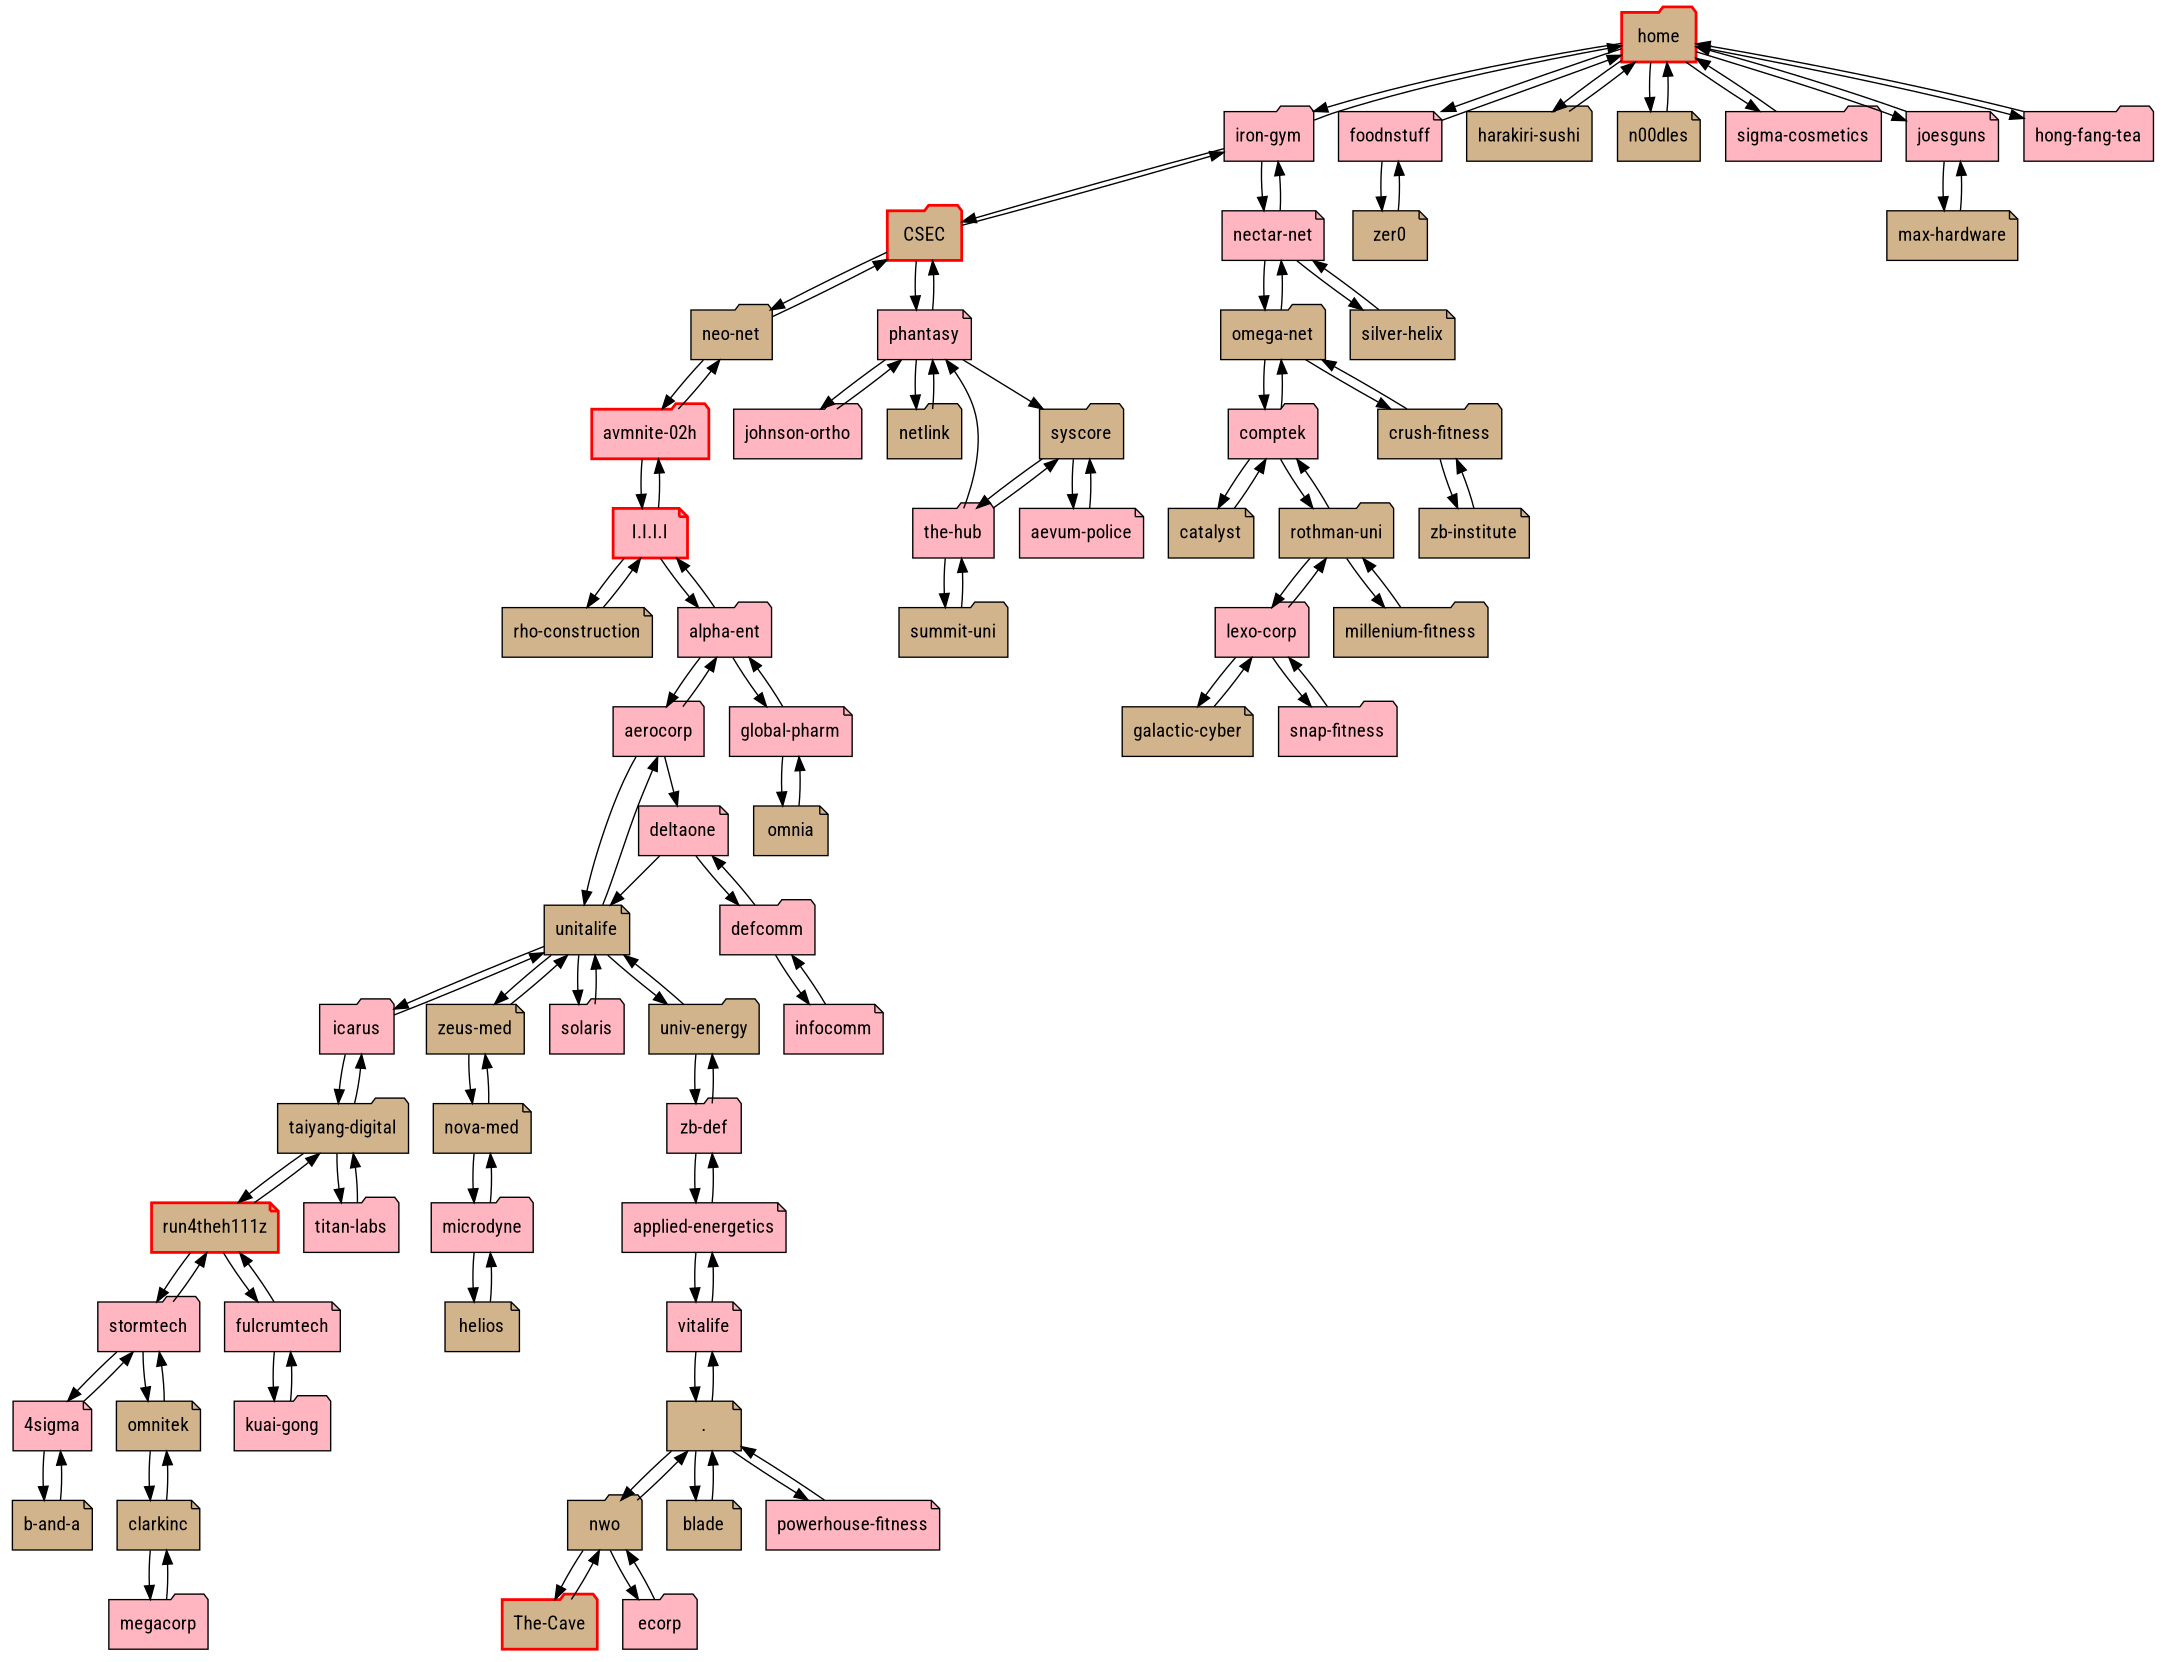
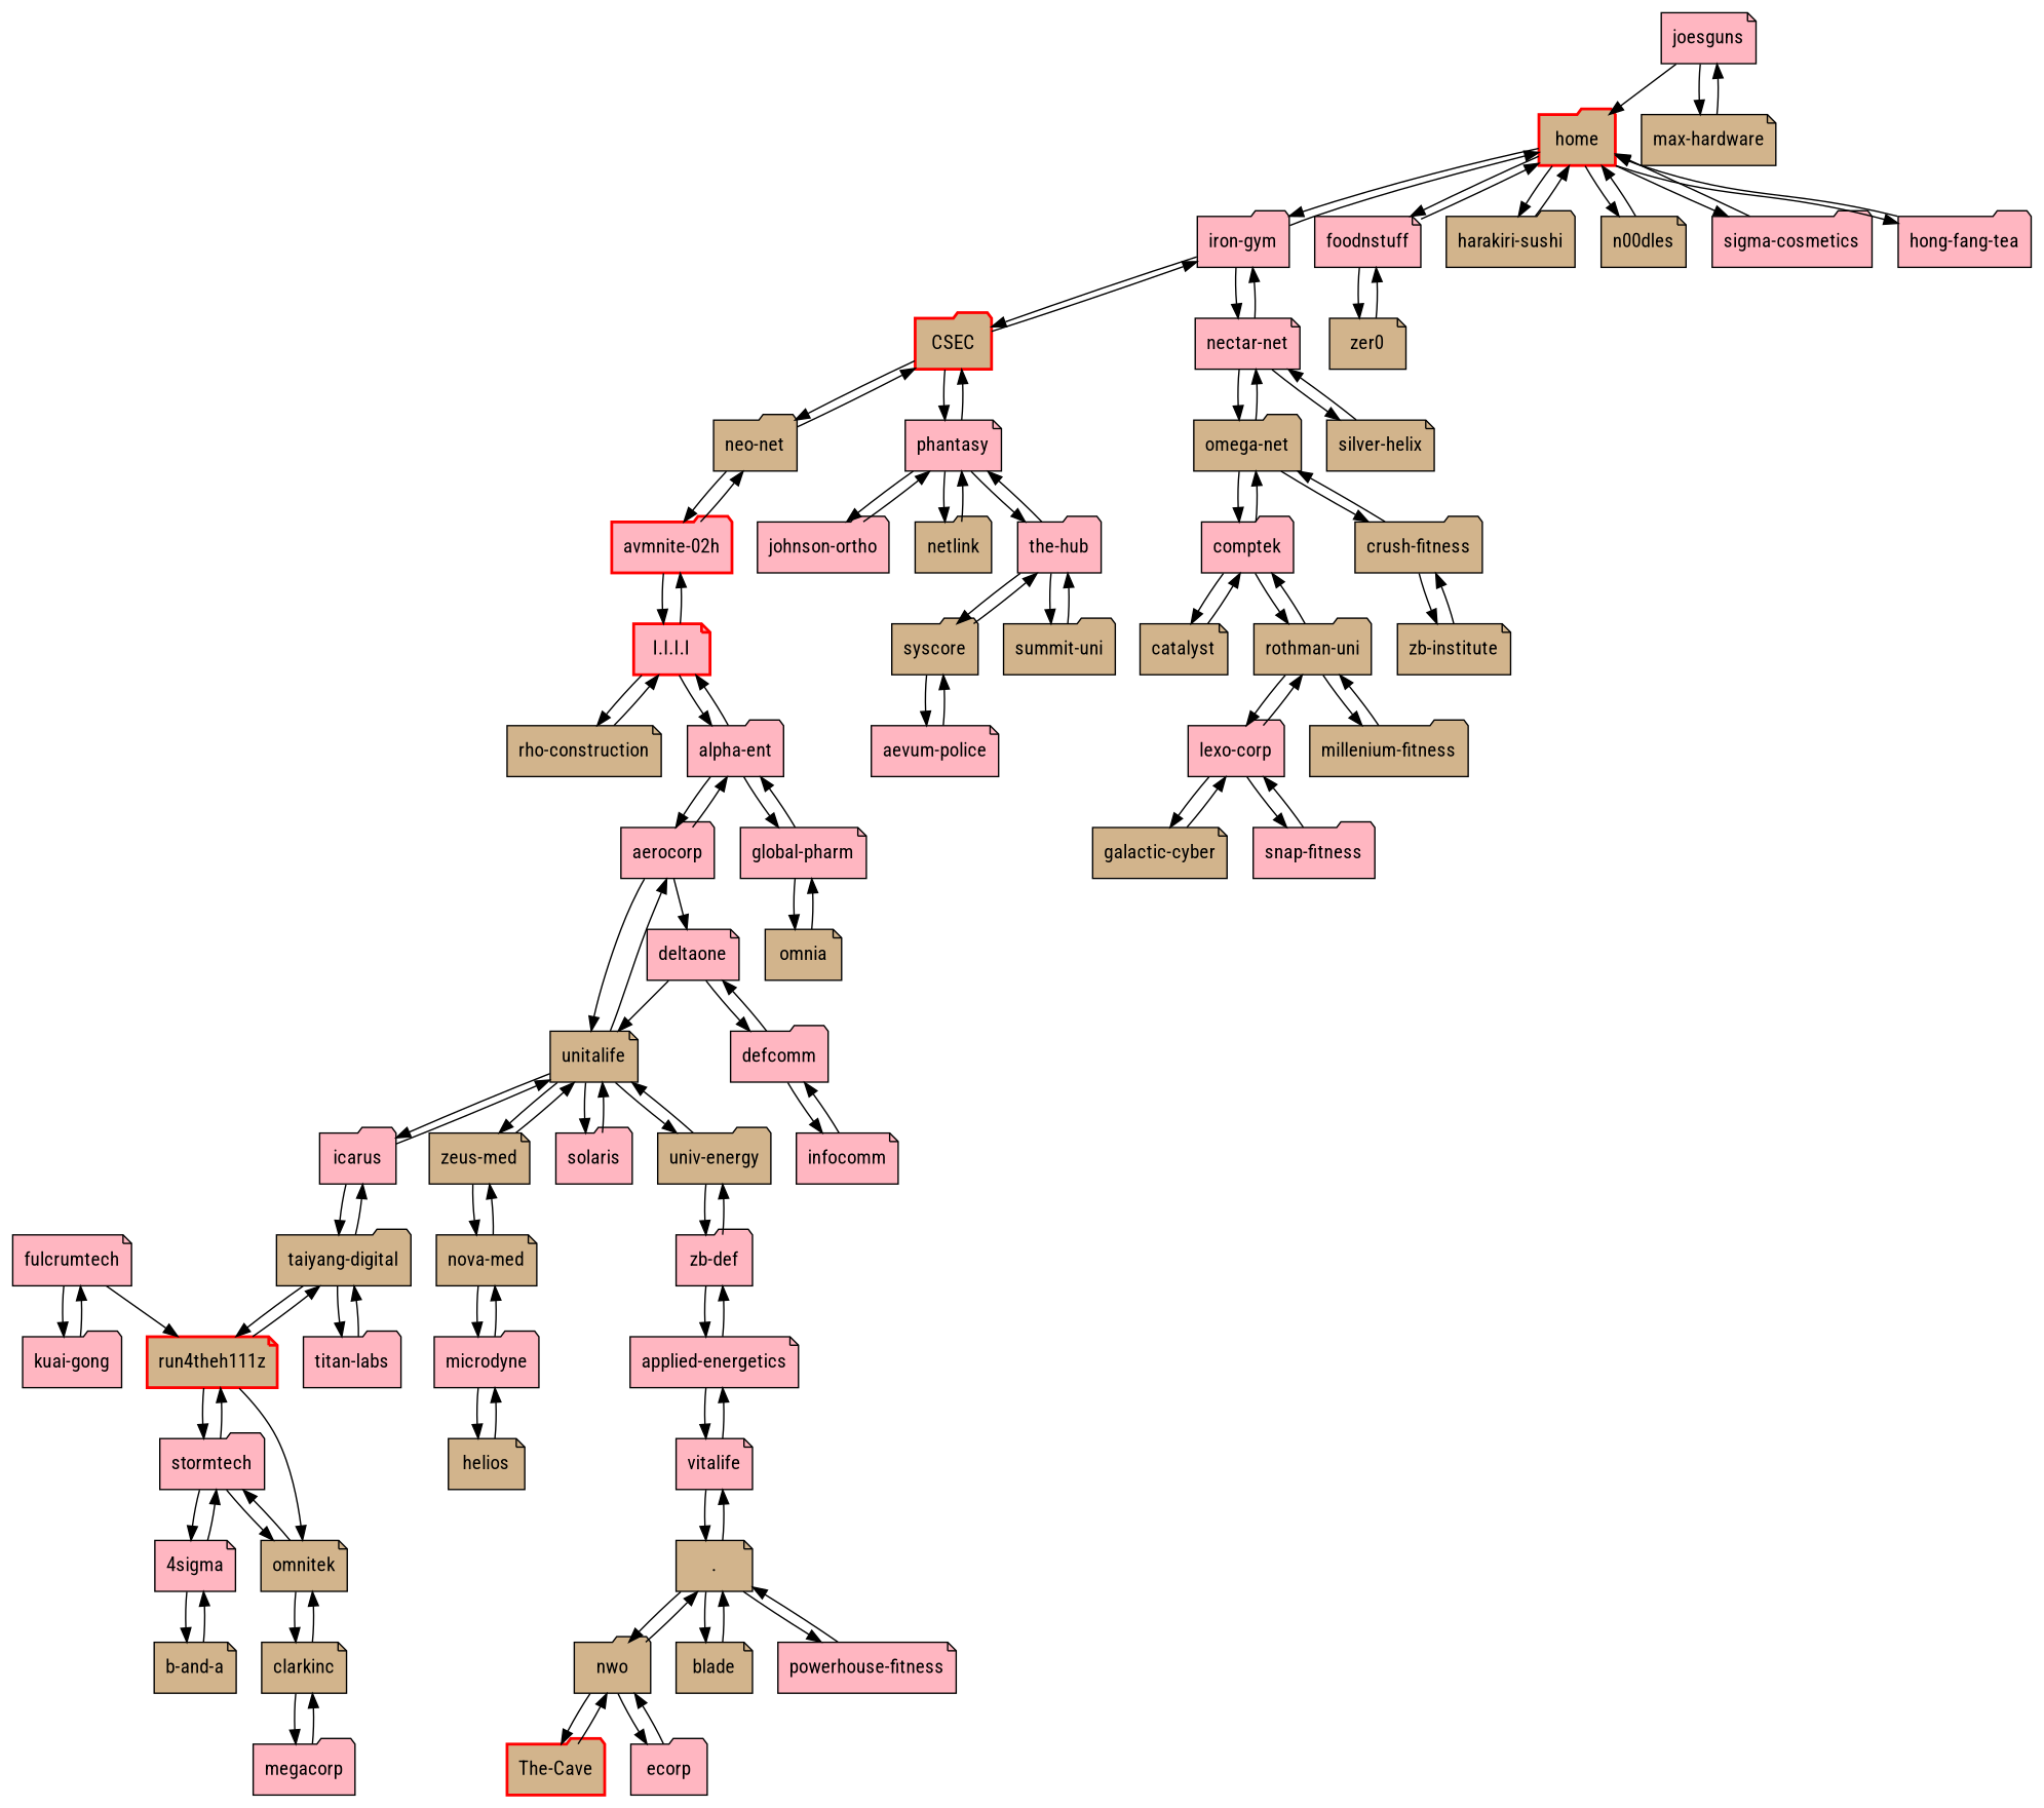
  digraph {
    fontname="Roboto Condensed"
    node [fillcolor=lightpink fontname="Roboto Condensed" shape=folder style=filled]
    edge [fontname="Roboto Condensed"]
    home [color=red fillcolor=tan style="bold,filled"]
    "iron-gym"
    foodnstuff [shape=note]
    "harakiri-sushi" [fillcolor=tan]
    n00dles [fillcolor=tan shape=note]
    "sigma-cosmetics"
    joesguns [shape=note]
    "hong-fang-tea"
    CSEC [color=red fillcolor=tan style="bold,filled"]
    "nectar-net" [shape=note]
    zer0 [fillcolor=tan shape=note]
    "max-hardware" [fillcolor=tan shape=note]
    "I.I.I.I" [color=red shape=note style="bold,filled"]
    "avmnite-02h" [color=red style="bold,filled"]
    "rho-construction" [fillcolor=tan shape=note]
    "alpha-ent"
    "neo-net" [fillcolor=tan]
    aerocorp
    "global-pharm" [shape=note]
    phantasy [shape=note]
    "johnson-ortho"
    netlink [fillcolor=tan]
    "the-hub"
    run4theh111z [color=red fillcolor=tan shape=note style="bold,filled"]
    stormtech
    fulcrumtech [shape=note]
    "taiyang-digital" [fillcolor=tan]
    "4sigma" [shape=note]
    omnitek [fillcolor=tan shape=note]
    "kuai-gong"
    icarus
    "titan-labs"
    "The-Cave" [color=red fillcolor=tan style="bold,filled"]
    nwo [fillcolor=tan]
    "." [fillcolor=tan shape=note]
    ecorp
    vitalife [shape=note]
    "applied-energetics" [shape=note]
    blade [fillcolor=tan shape=note]
    "powerhouse-fitness" [shape=note]
    "zb-def"
    "b-and-a" [fillcolor=tan shape=note]
    clarkinc [fillcolor=tan shape=note]
    "omega-net" [fillcolor=tan]
    "silver-helix" [fillcolor=tan shape=note]
    syscore [fillcolor=tan]
    "summit-uni" [fillcolor=tan]
    deltaone [shape=note]
    unitalife [fillcolor=tan shape=note]
    omnia [fillcolor=tan shape=note]
    defcomm
    "zeus-med" [fillcolor=tan shape=note]
    solaris
    "univ-energy" [fillcolor=tan]
    infocomm [shape=note]
    "nova-med" [fillcolor=tan shape=note]
    "aevum-police" [shape=note]
    comptek
    catalyst [fillcolor=tan shape=note]
    "rothman-uni" [fillcolor=tan]
    "crush-fitness" [fillcolor=tan]
    "lexo-corp"
    "millenium-fitness" [fillcolor=tan]
    megacorp
    "zb-institute" [fillcolor=tan shape=note]
    "galactic-cyber" [fillcolor=tan shape=note]
    "snap-fitness"
    microdyne
    helios [fillcolor=tan shape=note]
    home -> "iron-gym"
    home -> foodnstuff
    home -> "harakiri-sushi"
    home -> n00dles
    home -> "sigma-cosmetics"
-   home -> joesguns
    home -> "hong-fang-tea"
    "iron-gym" -> home
    "iron-gym" -> CSEC
    "iron-gym" -> "nectar-net"
    foodnstuff -> home
    foodnstuff -> zer0
    "harakiri-sushi" -> home
    n00dles -> home
    "sigma-cosmetics" -> home
    joesguns -> home
    joesguns -> "max-hardware"
    "hong-fang-tea" -> home
    CSEC -> "iron-gym"
    CSEC -> "neo-net"
    CSEC -> phantasy
    "nectar-net" -> "iron-gym"
    "nectar-net" -> "omega-net"
    "nectar-net" -> "silver-helix"
    zer0 -> foodnstuff
    "max-hardware" -> joesguns
    "I.I.I.I" -> "avmnite-02h"
    "I.I.I.I" -> "rho-construction"
    "I.I.I.I" -> "alpha-ent"
    "avmnite-02h" -> "I.I.I.I"
    "avmnite-02h" -> "neo-net"
    "rho-construction" -> "I.I.I.I"
    "alpha-ent" -> "I.I.I.I"
    "alpha-ent" -> aerocorp
    "alpha-ent" -> "global-pharm"
    "neo-net" -> CSEC
    "neo-net" -> "avmnite-02h"
    aerocorp -> "alpha-ent"
    aerocorp -> deltaone
    aerocorp -> unitalife
    "global-pharm" -> "alpha-ent"
    "global-pharm" -> omnia
    phantasy -> CSEC
    phantasy -> "johnson-ortho"
    phantasy -> netlink
-   phantasy -> syscore
+   phantasy -> "the-hub"
    "johnson-ortho" -> phantasy
    netlink -> phantasy
    "the-hub" -> phantasy
    "the-hub" -> syscore
    "the-hub" -> "summit-uni"
    run4theh111z -> stormtech
-   run4theh111z -> fulcrumtech
+   run4theh111z -> omnitek
    run4theh111z -> "taiyang-digital"
    stormtech -> run4theh111z
    stormtech -> "4sigma"
    stormtech -> omnitek
    fulcrumtech -> run4theh111z
    fulcrumtech -> "kuai-gong"
    "taiyang-digital" -> run4theh111z
    "taiyang-digital" -> icarus
    "taiyang-digital" -> "titan-labs"
    "4sigma" -> stormtech
    "4sigma" -> "b-and-a"
    omnitek -> stormtech
    omnitek -> clarkinc
    "kuai-gong" -> fulcrumtech
    icarus -> "taiyang-digital"
    icarus -> unitalife
    "titan-labs" -> "taiyang-digital"
    "The-Cave" -> nwo
    nwo -> "The-Cave"
    nwo -> "."
    nwo -> ecorp
    "." -> nwo
    "." -> vitalife
    "." -> blade
    "." -> "powerhouse-fitness"
    ecorp -> nwo
    vitalife -> "."
    vitalife -> "applied-energetics"
    "applied-energetics" -> vitalife
    "applied-energetics" -> "zb-def"
    blade -> "."
    "powerhouse-fitness" -> "."
    "zb-def" -> "applied-energetics"
    "zb-def" -> "univ-energy"
    "b-and-a" -> "4sigma"
    clarkinc -> omnitek
    clarkinc -> megacorp
    "omega-net" -> "nectar-net"
    "omega-net" -> comptek
    "omega-net" -> "crush-fitness"
    "silver-helix" -> "nectar-net"
    syscore -> "the-hub"
    syscore -> "aevum-police"
    "summit-uni" -> "the-hub"
    deltaone -> unitalife
    deltaone -> defcomm
    unitalife -> aerocorp
    unitalife -> icarus
    unitalife -> "zeus-med"
    unitalife -> solaris
    unitalife -> "univ-energy"
    omnia -> "global-pharm"
    defcomm -> deltaone
    defcomm -> infocomm
    "zeus-med" -> unitalife
    "zeus-med" -> "nova-med"
    solaris -> unitalife
    "univ-energy" -> "zb-def"
    "univ-energy" -> unitalife
    infocomm -> defcomm
    "nova-med" -> "zeus-med"
    "nova-med" -> microdyne
    "aevum-police" -> syscore
    comptek -> "omega-net"
    comptek -> catalyst
    comptek -> "rothman-uni"
    catalyst -> comptek
    "rothman-uni" -> comptek
    "rothman-uni" -> "lexo-corp"
    "rothman-uni" -> "millenium-fitness"
    "crush-fitness" -> "omega-net"
    "crush-fitness" -> "zb-institute"
    "lexo-corp" -> "rothman-uni"
    "lexo-corp" -> "galactic-cyber"
    "lexo-corp" -> "snap-fitness"
    "millenium-fitness" -> "rothman-uni"
    megacorp -> clarkinc
    "zb-institute" -> "crush-fitness"
    "galactic-cyber" -> "lexo-corp"
    "snap-fitness" -> "lexo-corp"
    microdyne -> "nova-med"
    microdyne -> helios
    helios -> microdyne
  }
